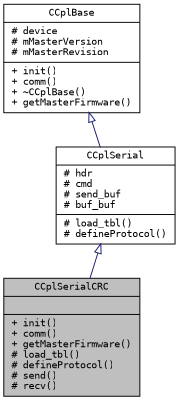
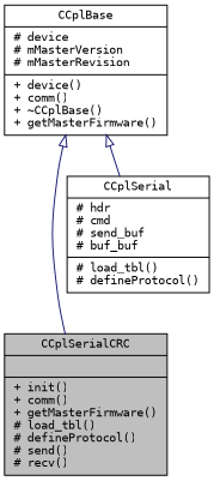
  digraph {
    fontname="DejaVu Sans Mono"
    node [color=black fillcolor=white fontname="DejaVu Sans Mono" fontsize=10 shape=record style=filled]
    edge [arrowtail=empty color=midnightblue dir=back fontname="DejaVu Sans Mono" fontsize=10 labelfontname="FreeSans.ttf" labelfontsize=10 style=solid]
    n1 [fillcolor=grey75 fontcolor=black height=0.2 label="{CCplSerialCRC\n||+ init()\l+ comm()\l+ getMasterFirmware()\l# load_tbl()\l# defineProtocol()\l# send()\l# recv()\l}" width=0.4]
    n2 [height=0.2 label="{CCplSerial\n|# hdr\l# cmd\l# send_buf\l# buf_buf\l|# load_tbl()\l# defineProtocol()\l}" width=0.4]
-   n3 [height=0.2 label="{CCplBase\n|# device\l# mMasterVersion\l# mMasterRevision\l|+ init()\l+ comm()\l+ ~CCplBase()\l+ getMasterFirmware()\l}" width=0.4]
-   n2 -> n1
+   n3 [height=0.2 label="{CCplBase\n|# device\l# mMasterVersion\l# mMasterRevision\l|+ device()\l+ comm()\l+ ~CCplBase()\l+ getMasterFirmware()\l}" width=0.4]
+   n3 -> n1
    n3 -> n2
  }
